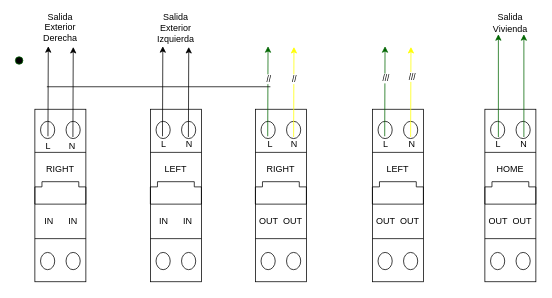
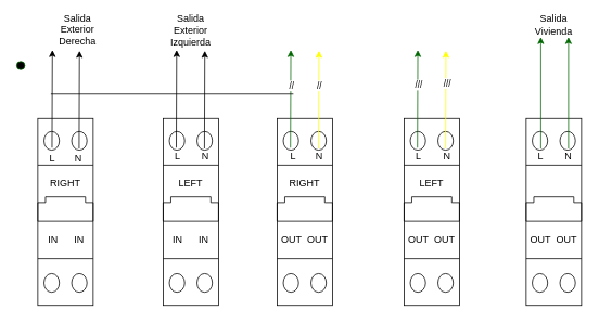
  <mxCell id="0" />
  <mxCell id="1" parent="0" />
  <mxCell id="2" value="" style="verticalLabelPosition=bottom;dashed=0;shadow=0;html=1;align=center;verticalAlign=top;shape=mxgraph.cabinets.cb_2p;" vertex="1" parent="1"><mxGeometry x="46" y="145" width="68" height="230" as="geometry" /></mxCell>
  <mxCell id="3" value="" style="verticalLabelPosition=bottom;dashed=0;shadow=0;html=1;align=center;verticalAlign=top;shape=mxgraph.cabinets.cb_2p;" vertex="1" parent="1"><mxGeometry x="200" y="145" width="68" height="230" as="geometry" /></mxCell>
  <mxCell id="4" value="" style="verticalLabelPosition=bottom;dashed=0;shadow=0;html=1;align=center;verticalAlign=top;shape=mxgraph.cabinets.cb_2p;" vertex="1" parent="1"><mxGeometry x="340" y="145" width="68" height="230" as="geometry" /></mxCell>
  <mxCell id="5" value="" style="verticalLabelPosition=bottom;dashed=0;shadow=0;html=1;align=center;verticalAlign=top;shape=mxgraph.cabinets.cb_2p;" vertex="1" parent="1"><mxGeometry x="496" y="145" width="68" height="230" as="geometry" /></mxCell>
  <mxCell id="6" value="" style="verticalLabelPosition=bottom;dashed=0;shadow=0;html=1;align=center;verticalAlign=top;shape=mxgraph.cabinets.cb_2p;" vertex="1" parent="1"><mxGeometry x="646" y="145" width="68" height="230" as="geometry" /></mxCell>
  <mxCell id="7" value="RIGHT" style="text;html=1;strokeColor=none;fillColor=none;align=center;verticalAlign=middle;whiteSpace=wrap;rounded=0;" vertex="1" parent="1"><mxGeometry x="60" y="215" width="40" height="20" as="geometry" /></mxCell>
  <mxCell id="8" value="LEFT" style="text;html=1;strokeColor=none;fillColor=none;align=center;verticalAlign=middle;whiteSpace=wrap;rounded=0;" vertex="1" parent="1"><mxGeometry x="214" y="215" width="40" height="20" as="geometry" /></mxCell>
  <mxCell id="9" value="LEFT" style="text;html=1;strokeColor=none;fillColor=none;align=center;verticalAlign=middle;whiteSpace=wrap;rounded=0;" vertex="1" parent="1"><mxGeometry x="510" y="215" width="40" height="20" as="geometry" /></mxCell>
  <mxCell id="10" value="RIGHT" style="text;html=1;strokeColor=none;fillColor=none;align=center;verticalAlign=middle;whiteSpace=wrap;rounded=0;" vertex="1" parent="1"><mxGeometry x="354" y="215" width="40" height="20" as="geometry" /></mxCell>
- <mxCell id="11" value="HOME" style="text;html=1;strokeColor=none;fillColor=none;align=center;verticalAlign=middle;whiteSpace=wrap;rounded=0;" vertex="1" parent="1"><mxGeometry x="660" y="215" width="40" height="20" as="geometry" /></mxCell>
  <mxCell id="12" value="IN" style="text;html=1;strokeColor=none;fillColor=none;align=center;verticalAlign=middle;whiteSpace=wrap;rounded=0;" vertex="1" parent="1"><mxGeometry x="57" y="285" width="16" height="20" as="geometry" /></mxCell>
  <mxCell id="13" value="IN" style="text;html=1;strokeColor=none;fillColor=none;align=center;verticalAlign=middle;whiteSpace=wrap;rounded=0;" vertex="1" parent="1"><mxGeometry x="89" y="285" width="16" height="20" as="geometry" /></mxCell>
  <mxCell id="14" value="IN" style="text;html=1;strokeColor=none;fillColor=none;align=center;verticalAlign=middle;whiteSpace=wrap;rounded=0;" vertex="1" parent="1"><mxGeometry x="242" y="285" width="16" height="20" as="geometry" /></mxCell>
  <mxCell id="15" value="IN" style="text;html=1;strokeColor=none;fillColor=none;align=center;verticalAlign=middle;whiteSpace=wrap;rounded=0;" vertex="1" parent="1"><mxGeometry x="210" y="285" width="16" height="20" as="geometry" /></mxCell>
  <mxCell id="16" value="OUT" style="text;html=1;strokeColor=none;fillColor=none;align=center;verticalAlign=middle;whiteSpace=wrap;rounded=0;" vertex="1" parent="1"><mxGeometry x="382" y="285" width="16" height="20" as="geometry" /></mxCell>
  <mxCell id="17" value="OUT" style="text;html=1;strokeColor=none;fillColor=none;align=center;verticalAlign=middle;whiteSpace=wrap;rounded=0;" vertex="1" parent="1"><mxGeometry x="350" y="285" width="16" height="20" as="geometry" /></mxCell>
  <mxCell id="18" value="OUT" style="text;html=1;strokeColor=none;fillColor=none;align=center;verticalAlign=middle;whiteSpace=wrap;rounded=0;" vertex="1" parent="1"><mxGeometry x="538" y="285" width="16" height="20" as="geometry" /></mxCell>
  <mxCell id="19" value="OUT" style="text;html=1;strokeColor=none;fillColor=none;align=center;verticalAlign=middle;whiteSpace=wrap;rounded=0;" vertex="1" parent="1"><mxGeometry x="506" y="285" width="16" height="20" as="geometry" /></mxCell>
  <mxCell id="20" value="OUT" style="text;html=1;strokeColor=none;fillColor=none;align=center;verticalAlign=middle;whiteSpace=wrap;rounded=0;" vertex="1" parent="1"><mxGeometry x="688" y="285" width="16" height="20" as="geometry" /></mxCell>
  <mxCell id="21" value="OUT" style="text;html=1;strokeColor=none;fillColor=none;align=center;verticalAlign=middle;whiteSpace=wrap;rounded=0;" vertex="1" parent="1"><mxGeometry x="656" y="285" width="16" height="20" as="geometry" /></mxCell>
  <mxCell id="22" value="L" style="text;html=1;strokeColor=none;fillColor=none;align=center;verticalAlign=middle;whiteSpace=wrap;rounded=0;" vertex="1" parent="1"><mxGeometry x="56" y="185" width="16" height="20" as="geometry" /></mxCell>
  <mxCell id="23" style="edgeStyle=none;rounded=0;orthogonalLoop=1;jettySize=auto;html=1;exitX=0.5;exitY=0;exitDx=0;exitDy=0;strokeColor=none;" edge="1" parent="1"><mxGeometry relative="1" as="geometry"><mxPoint x="97.444" y="62" as="targetPoint" /><mxPoint x="97" y="182" as="sourcePoint" /></mxGeometry></mxCell>
  <mxCell id="24" value="N" style="text;html=1;strokeColor=none;fillColor=none;align=center;verticalAlign=middle;whiteSpace=wrap;rounded=0;" vertex="1" parent="1"><mxGeometry x="88" y="185" width="16" height="20" as="geometry" /></mxCell>
  <mxCell id="25" value="N" style="text;html=1;strokeColor=none;fillColor=none;align=center;verticalAlign=middle;whiteSpace=wrap;rounded=0;" vertex="1" parent="1"><mxGeometry x="244" y="182" width="16" height="20" as="geometry" /></mxCell>
  <mxCell id="26" value="L" style="text;html=1;strokeColor=none;fillColor=none;align=center;verticalAlign=middle;whiteSpace=wrap;rounded=0;" vertex="1" parent="1"><mxGeometry x="210" y="182" width="16" height="20" as="geometry" /></mxCell>
  <mxCell id="27" value="N" style="text;html=1;strokeColor=none;fillColor=none;align=center;verticalAlign=middle;whiteSpace=wrap;rounded=0;" vertex="1" parent="1"><mxGeometry x="384" y="182" width="16" height="20" as="geometry" /></mxCell>
  <mxCell id="28" value="L" style="text;html=1;strokeColor=none;fillColor=none;align=center;verticalAlign=middle;whiteSpace=wrap;rounded=0;" vertex="1" parent="1"><mxGeometry x="352" y="182" width="16" height="20" as="geometry" /></mxCell>
  <mxCell id="29" value="N" style="text;html=1;strokeColor=none;fillColor=none;align=center;verticalAlign=middle;whiteSpace=wrap;rounded=0;" vertex="1" parent="1"><mxGeometry x="541" y="182" width="16" height="20" as="geometry" /></mxCell>
  <mxCell id="30" value="L" style="text;html=1;strokeColor=none;fillColor=none;align=center;verticalAlign=middle;whiteSpace=wrap;rounded=0;" vertex="1" parent="1"><mxGeometry x="506" y="182" width="16" height="20" as="geometry" /></mxCell>
  <mxCell id="31" style="rounded=0;orthogonalLoop=1;jettySize=auto;html=1;exitX=0.5;exitY=0;exitDx=0;exitDy=0;strokeColor=#006600;" edge="1" parent="1" source="32"><mxGeometry relative="1" as="geometry"><mxPoint x="698" y="45" as="targetPoint" /></mxGeometry></mxCell>
  <mxCell id="32" value="N" style="text;html=1;strokeColor=none;fillColor=none;align=center;verticalAlign=middle;whiteSpace=wrap;rounded=0;" vertex="1" parent="1"><mxGeometry x="690" y="182" width="16" height="20" as="geometry" /></mxCell>
  <mxCell id="33" style="edgeStyle=none;rounded=0;orthogonalLoop=1;jettySize=auto;html=1;exitX=0.5;exitY=0;exitDx=0;exitDy=0;strokeColor=#006600;" edge="1" parent="1" source="34"><mxGeometry relative="1" as="geometry"><mxPoint x="664" y="45" as="targetPoint" /></mxGeometry></mxCell>
  <mxCell id="34" value="L" style="text;html=1;strokeColor=none;fillColor=none;align=center;verticalAlign=middle;whiteSpace=wrap;rounded=0;" vertex="1" parent="1"><mxGeometry x="656" y="182" width="16" height="20" as="geometry" /></mxCell>
  <mxCell id="35" value="Salida Vivienda" style="text;html=1;strokeColor=none;fillColor=none;align=center;verticalAlign=middle;whiteSpace=wrap;rounded=0;" vertex="1" parent="1"><mxGeometry x="660" y="20" width="40" height="20" as="geometry" /></mxCell>
- <mxCell id="36" value="Salida Exterior Derecha" style="text;html=1;strokeColor=none;fillColor=none;align=center;verticalAlign=middle;whiteSpace=wrap;rounded=0;" vertex="1" parent="1"><mxGeometry x="60" y="26" width="40" height="20" as="geometry" /></mxCell>
+ <mxCell id="36" value="Salida Exterior Derecha" style="text;html=1;strokeColor=none;fillColor=none;align=center;verticalAlign=middle;whiteSpace=wrap;rounded=0;" vertex="1" parent="1"><mxGeometry x="75" y="26" width="40" height="20" as="geometry" /></mxCell>
  <mxCell id="37" style="edgeStyle=none;rounded=0;orthogonalLoop=1;jettySize=auto;html=1;exitX=0.5;exitY=0;exitDx=0;exitDy=0;strokeColor=none;" edge="1" parent="1"><mxGeometry relative="1" as="geometry"><mxPoint x="62.884" y="61" as="targetPoint" /><mxPoint x="62.44" y="181" as="sourcePoint" /></mxGeometry></mxCell>
  <mxCell id="38" value="Salida Exterior Izquierda" style="text;html=1;strokeColor=none;fillColor=none;align=center;verticalAlign=middle;whiteSpace=wrap;rounded=0;" vertex="1" parent="1"><mxGeometry x="214" y="25" width="40" height="23" as="geometry" /></mxCell>
  <mxCell id="39" style="edgeStyle=none;rounded=0;orthogonalLoop=1;jettySize=auto;html=1;exitX=0.5;exitY=0;exitDx=0;exitDy=0;strokeColor=none;" edge="1" parent="1"><mxGeometry relative="1" as="geometry"><mxPoint x="216.884" y="61" as="targetPoint" /><mxPoint x="216.44" y="181" as="sourcePoint" /></mxGeometry></mxCell>
  <mxCell id="40" style="edgeStyle=none;rounded=0;orthogonalLoop=1;jettySize=auto;html=1;exitX=0.5;exitY=0;exitDx=0;exitDy=0;strokeColor=none;" edge="1" parent="1"><mxGeometry relative="1" as="geometry"><mxPoint x="251.444" y="62" as="targetPoint" /><mxPoint x="251" y="182" as="sourcePoint" /></mxGeometry></mxCell>
  <mxCell id="41" style="edgeStyle=none;rounded=0;orthogonalLoop=1;jettySize=auto;html=1;exitX=0.5;exitY=0;exitDx=0;exitDy=0;strokeColor=#006600;" edge="1" parent="1"><mxGeometry relative="1" as="geometry"><mxPoint x="356.884" y="61" as="targetPoint" /><mxPoint x="356.44" y="181" as="sourcePoint" /></mxGeometry></mxCell>
  <mxCell id="42" value="//" style="edgeLabel;html=1;align=center;verticalAlign=middle;resizable=0;points=[];" vertex="1" connectable="0" parent="41"><mxGeometry x="0.252" y="2" relative="1" as="geometry"><mxPoint x="3" y="-1" as="offset" /></mxGeometry></mxCell>
  <mxCell id="43" style="edgeStyle=none;rounded=0;orthogonalLoop=1;jettySize=auto;html=1;exitX=0.5;exitY=0;exitDx=0;exitDy=0;strokeColor=#FFFF00;" edge="1" parent="1"><mxGeometry relative="1" as="geometry"><mxPoint x="391.444" y="62" as="targetPoint" /><mxPoint x="391" y="182" as="sourcePoint" /></mxGeometry></mxCell>
  <mxCell id="44" value="//" style="edgeLabel;html=1;align=center;verticalAlign=middle;resizable=0;points=[];" vertex="1" connectable="0" parent="43"><mxGeometry x="0.25" y="1" relative="1" as="geometry"><mxPoint x="1" y="-2" as="offset" /></mxGeometry></mxCell>
  <mxCell id="45" style="edgeStyle=none;rounded=0;orthogonalLoop=1;jettySize=auto;html=1;exitX=0.5;exitY=0;exitDx=0;exitDy=0;strokeColor=#000000;" edge="1" parent="1"><mxGeometry relative="1" as="geometry"><mxPoint x="251.164" y="62" as="targetPoint" /><mxPoint x="250.72" y="182" as="sourcePoint" /></mxGeometry></mxCell>
  <mxCell id="46" style="edgeStyle=none;rounded=0;orthogonalLoop=1;jettySize=auto;html=1;exitX=0.5;exitY=0;exitDx=0;exitDy=0;strokeColor=#000000;" edge="1" parent="1"><mxGeometry relative="1" as="geometry"><mxPoint x="216.604" y="61" as="targetPoint" /><mxPoint x="216.16" y="181" as="sourcePoint" /></mxGeometry></mxCell>
  <mxCell id="47" style="edgeStyle=none;rounded=0;orthogonalLoop=1;jettySize=auto;html=1;exitX=0.5;exitY=0;exitDx=0;exitDy=0;strokeColor=#000000;" edge="1" parent="1"><mxGeometry relative="1" as="geometry"><mxPoint x="97.164" y="62" as="targetPoint" /><mxPoint x="96.72" y="182" as="sourcePoint" /></mxGeometry></mxCell>
  <mxCell id="48" style="rounded=0;orthogonalLoop=1;jettySize=auto;html=1;exitX=0.5;exitY=0;exitDx=0;exitDy=0;strokeColor=#000000;" edge="1" parent="1"><mxGeometry relative="1" as="geometry"><mxPoint x="63.884" y="61" as="targetPoint" /><mxPoint x="63.44" y="181" as="sourcePoint" /></mxGeometry></mxCell>
  <mxCell id="49" style="edgeStyle=none;rounded=0;orthogonalLoop=1;jettySize=auto;html=1;exitX=0.5;exitY=0;exitDx=0;exitDy=0;strokeColor=#FFFF00;" edge="1" parent="1"><mxGeometry relative="1" as="geometry"><mxPoint x="547.444" y="62" as="targetPoint" /><mxPoint x="547" y="182" as="sourcePoint" /></mxGeometry></mxCell>
  <mxCell id="50" value="///" style="edgeLabel;html=1;align=center;verticalAlign=middle;resizable=0;points=[];" vertex="1" connectable="0" parent="49"><mxGeometry x="0.324" y="1" relative="1" as="geometry"><mxPoint x="2" y="-1" as="offset" /></mxGeometry></mxCell>
  <mxCell id="51" style="edgeStyle=none;rounded=0;orthogonalLoop=1;jettySize=auto;html=1;exitX=0.5;exitY=0;exitDx=0;exitDy=0;strokeColor=#006600;" edge="1" parent="1"><mxGeometry relative="1" as="geometry"><mxPoint x="512.884" y="61" as="targetPoint" /><mxPoint x="512.44" y="181" as="sourcePoint" /></mxGeometry></mxCell>
  <mxCell id="52" value="///" style="edgeLabel;html=1;align=center;verticalAlign=middle;resizable=0;points=[];" vertex="1" connectable="0" parent="51"><mxGeometry x="0.289" y="1" relative="1" as="geometry"><mxPoint x="2" as="offset" /></mxGeometry></mxCell>
  <mxCell id="53" value="" style="endArrow=none;html=1;strokeColor=#000000;" edge="1" parent="1"><mxGeometry width="50" height="50" relative="1" as="geometry"><mxPoint x="62" y="115" as="sourcePoint" /><mxPoint x="360" y="115" as="targetPoint" /></mxGeometry></mxCell>
  <mxCell id="54" value="" style="ellipse;html=1;verticalLabelPosition=bottom;labelBackgroundColor=#ffffff;verticalAlign=top;fillColor=#000000;strokeColor=#006600;" vertex="1" parent="1"><mxGeometry x="20" y="75" width="10" height="10" as="geometry" /></mxCell>
